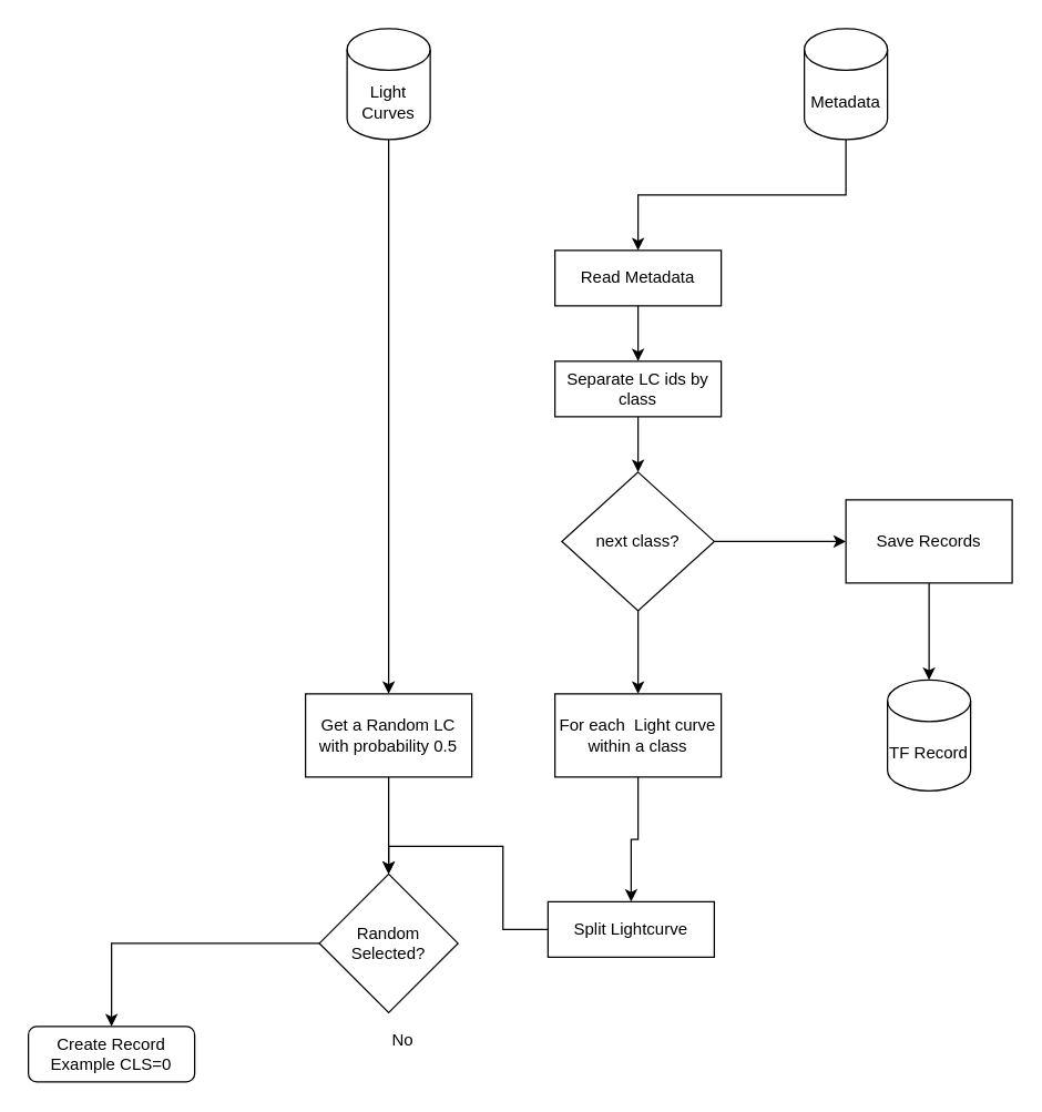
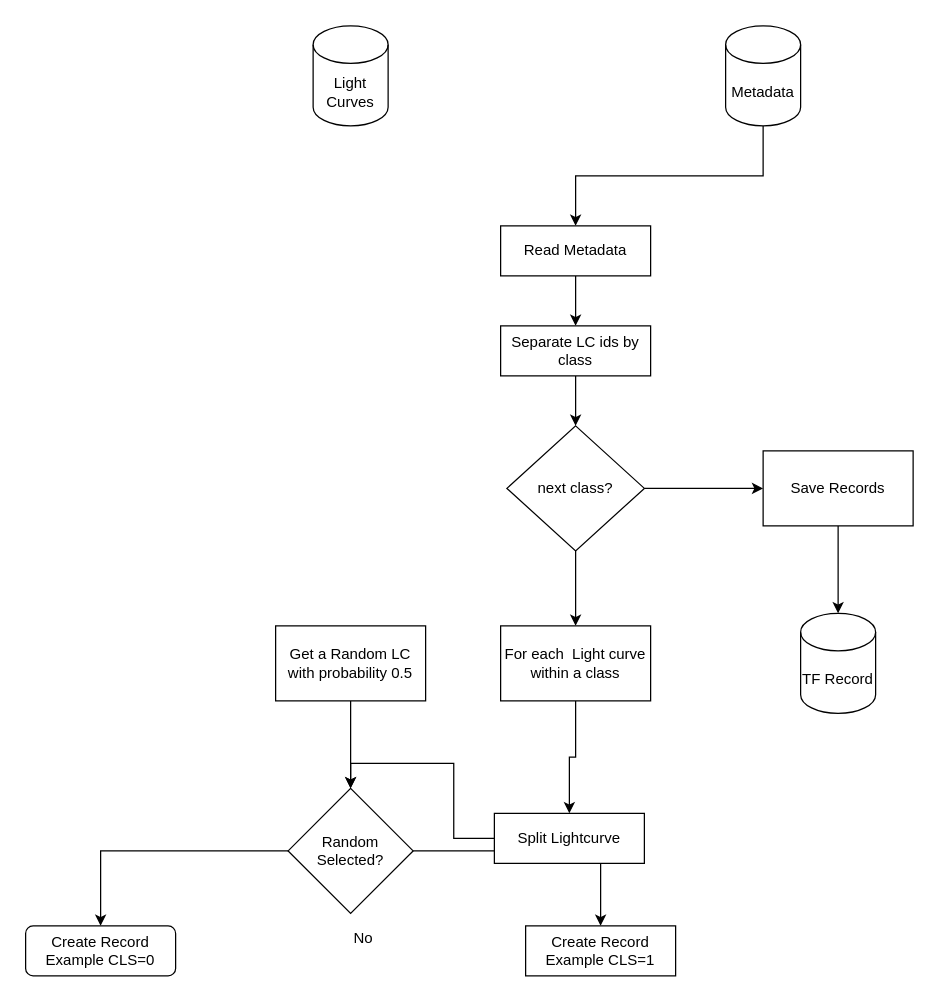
  <mxCell id="0" />
  <mxCell id="1" parent="0" />
- <mxCell id="2" style="edgeStyle=orthogonalEdgeStyle;rounded=0;orthogonalLoop=1;jettySize=auto;html=1;exitX=0.5;exitY=1;exitDx=0;exitDy=0;exitPerimeter=0;entryX=0.5;entryY=0;entryDx=0;entryDy=0;" edge="1" parent="1" source="3" target="14"><mxGeometry relative="1" as="geometry" /></mxCell>
  <mxCell id="3" value="Light Curves" style="shape=cylinder3;whiteSpace=wrap;html=1;boundedLbl=1;backgroundOutline=1;size=15;" vertex="1" parent="1"><mxGeometry x="250" y="20" width="60" height="80" as="geometry" /></mxCell>
  <mxCell id="4" style="edgeStyle=orthogonalEdgeStyle;rounded=0;orthogonalLoop=1;jettySize=auto;html=1;exitX=0.5;exitY=1;exitDx=0;exitDy=0;exitPerimeter=0;entryX=0.5;entryY=0;entryDx=0;entryDy=0;" edge="1" parent="1" source="5" target="7"><mxGeometry relative="1" as="geometry" /></mxCell>
  <mxCell id="5" value="Metadata" style="shape=cylinder3;whiteSpace=wrap;html=1;boundedLbl=1;backgroundOutline=1;size=15;" vertex="1" parent="1"><mxGeometry x="580" y="20" width="60" height="80" as="geometry" /></mxCell>
  <mxCell id="6" style="edgeStyle=orthogonalEdgeStyle;rounded=0;orthogonalLoop=1;jettySize=auto;html=1;exitX=0.5;exitY=1;exitDx=0;exitDy=0;entryX=0.5;entryY=0;entryDx=0;entryDy=0;" edge="1" parent="1" source="7" target="9"><mxGeometry relative="1" as="geometry" /></mxCell>
  <mxCell id="7" value="Read Metadata " style="rounded=0;whiteSpace=wrap;html=1;" vertex="1" parent="1"><mxGeometry x="400" y="180" width="120" height="40" as="geometry" /></mxCell>
  <mxCell id="8" style="edgeStyle=orthogonalEdgeStyle;rounded=0;orthogonalLoop=1;jettySize=auto;html=1;exitX=0.5;exitY=1;exitDx=0;exitDy=0;entryX=0.5;entryY=0;entryDx=0;entryDy=0;" edge="1" parent="1" source="9" target="12"><mxGeometry relative="1" as="geometry" /></mxCell>
  <mxCell id="9" value="Separate LC ids by class" style="rounded=0;whiteSpace=wrap;html=1;" vertex="1" parent="1"><mxGeometry x="400" y="260" width="120" height="40" as="geometry" /></mxCell>
  <mxCell id="10" value="" style="edgeStyle=orthogonalEdgeStyle;rounded=0;orthogonalLoop=1;jettySize=auto;html=1;" edge="1" parent="1" source="12" target="16"><mxGeometry relative="1" as="geometry" /></mxCell>
  <mxCell id="11" style="edgeStyle=orthogonalEdgeStyle;rounded=0;orthogonalLoop=1;jettySize=auto;html=1;exitX=1;exitY=0.5;exitDx=0;exitDy=0;entryX=0;entryY=0.5;entryDx=0;entryDy=0;" edge="1" parent="1" source="12" target="18"><mxGeometry relative="1" as="geometry" /></mxCell>
  <mxCell id="12" value="next class?" style="rhombus;whiteSpace=wrap;html=1;" vertex="1" parent="1"><mxGeometry x="405" y="340" width="110" height="100" as="geometry" /></mxCell>
  <mxCell id="13" style="edgeStyle=orthogonalEdgeStyle;rounded=0;orthogonalLoop=1;jettySize=auto;html=1;exitX=0.5;exitY=1;exitDx=0;exitDy=0;entryX=0.5;entryY=0;entryDx=0;entryDy=0;" edge="1" parent="1" source="14" target="21"><mxGeometry relative="1" as="geometry" /></mxCell>
  <mxCell id="14" value="Get a Random LC with probability 0.5" style="rounded=0;whiteSpace=wrap;html=1;" vertex="1" parent="1"><mxGeometry x="220" y="500" width="120" height="60" as="geometry" /></mxCell>
  <mxCell id="15" style="edgeStyle=orthogonalEdgeStyle;rounded=0;orthogonalLoop=1;jettySize=auto;html=1;exitX=0.5;exitY=1;exitDx=0;exitDy=0;entryX=0.5;entryY=0;entryDx=0;entryDy=0;" edge="1" parent="1" source="16" target="26"><mxGeometry relative="1" as="geometry"><mxPoint x="460" y="680" as="targetPoint" /></mxGeometry></mxCell>
  <mxCell id="16" value="For each&amp;nbsp; Light curve within a class " style="rounded=0;whiteSpace=wrap;html=1;" vertex="1" parent="1"><mxGeometry x="400" y="500" width="120" height="60" as="geometry" /></mxCell>
  <mxCell id="17" style="edgeStyle=orthogonalEdgeStyle;rounded=0;orthogonalLoop=1;jettySize=auto;html=1;exitX=0.5;exitY=1;exitDx=0;exitDy=0;entryX=0.5;entryY=0;entryDx=0;entryDy=0;entryPerimeter=0;" edge="1" parent="1" source="18" target="27"><mxGeometry relative="1" as="geometry" /></mxCell>
  <mxCell id="18" value="Save Records" style="rounded=0;whiteSpace=wrap;html=1;" vertex="1" parent="1"><mxGeometry x="610" y="360" width="120" height="60" as="geometry" /></mxCell>
  <mxCell id="19" style="edgeStyle=orthogonalEdgeStyle;rounded=0;orthogonalLoop=1;jettySize=auto;html=1;exitX=0;exitY=0.5;exitDx=0;exitDy=0;entryX=0.5;entryY=0;entryDx=0;entryDy=0;" edge="1" parent="1" source="21" target="22"><mxGeometry relative="1" as="geometry" /></mxCell>
+ <mxCell id="20" style="edgeStyle=orthogonalEdgeStyle;rounded=0;orthogonalLoop=1;jettySize=auto;html=1;exitX=1;exitY=0.5;exitDx=0;exitDy=0;entryX=0.5;entryY=0;entryDx=0;entryDy=0;" edge="1" parent="1" source="21" target="23"><mxGeometry relative="1" as="geometry" /></mxCell>
  <mxCell id="21" value="Random Selected?" style="rhombus;whiteSpace=wrap;html=1;" vertex="1" parent="1"><mxGeometry x="230" y="630" width="100" height="100" as="geometry" /></mxCell>
  <mxCell id="22" value="Create Record Example CLS=0" style="whiteSpace=wrap;html=1;rounded=1;" vertex="1" parent="1"><mxGeometry x="20" y="740" width="120" height="40" as="geometry" /></mxCell>
+ <mxCell id="23" value="Create Record Example CLS=1" style="rounded=0;whiteSpace=wrap;html=1;" vertex="1" parent="1"><mxGeometry x="420" y="740" width="120" height="40" as="geometry" /></mxCell>
  <mxCell id="24" value="No" style="text;html=1;align=center;verticalAlign=middle;resizable=0;points=[];autosize=1;" vertex="1" parent="1"><mxGeometry x="275" y="740" width="30" height="20" as="geometry" /></mxCell>
  <mxCell id="25" style="edgeStyle=orthogonalEdgeStyle;rounded=0;orthogonalLoop=1;jettySize=auto;html=1;exitX=0;exitY=0.5;exitDx=0;exitDy=0;entryX=0.5;entryY=0;entryDx=0;entryDy=0;" edge="1" parent="1" source="26" target="21"><mxGeometry relative="1" as="geometry" /></mxCell>
  <mxCell id="26" value="Split Lightcurve " style="rounded=0;whiteSpace=wrap;html=1;" vertex="1" parent="1"><mxGeometry x="395" y="650" width="120" height="40" as="geometry" /></mxCell>
  <mxCell id="27" value="TF Record " style="shape=cylinder3;whiteSpace=wrap;html=1;boundedLbl=1;backgroundOutline=1;size=15;" vertex="1" parent="1"><mxGeometry x="640" y="490" width="60" height="80" as="geometry" /></mxCell>
